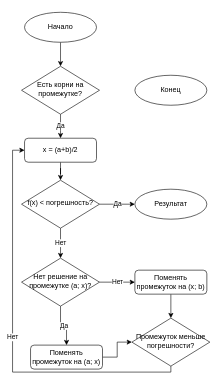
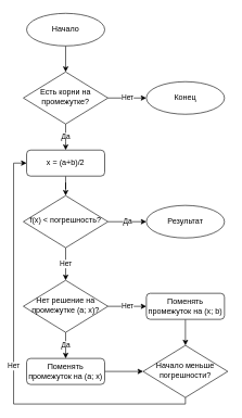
  <mxCell id="0" />
  <mxCell id="1" parent="0" />
+ <mxCell id="2" value="Нет" style="edgeStyle=orthogonalEdgeStyle;rounded=0;orthogonalLoop=1;jettySize=auto;html=1;entryX=0;entryY=0.5;entryDx=0;entryDy=0;" edge="1" parent="1" source="4" target="9"><mxGeometry relative="1" as="geometry" /></mxCell>
  <mxCell id="3" value="Да" style="edgeStyle=orthogonalEdgeStyle;rounded=0;orthogonalLoop=1;jettySize=auto;html=1;entryX=0.5;entryY=0;entryDx=0;entryDy=0;" edge="1" parent="1" source="4" target="8"><mxGeometry relative="1" as="geometry" /></mxCell>
  <mxCell id="4" value="Есть корни на промежутке?" style="rhombus;whiteSpace=wrap;html=1;shadow=0;fontFamily=Helvetica;fontSize=12;align=center;strokeWidth=1;spacing=6;spacingTop=-4;" parent="1" vertex="1"><mxGeometry x="35" y="110" width="130" height="80" as="geometry" /></mxCell>
  <mxCell id="5" style="edgeStyle=orthogonalEdgeStyle;rounded=0;orthogonalLoop=1;jettySize=auto;html=1;" edge="1" parent="1" source="6" target="4"><mxGeometry relative="1" as="geometry" /></mxCell>
  <mxCell id="6" value="Начало" style="ellipse;whiteSpace=wrap;html=1;" vertex="1" parent="1"><mxGeometry x="40" y="20" width="120" height="50" as="geometry" /></mxCell>
  <mxCell id="7" style="edgeStyle=orthogonalEdgeStyle;rounded=0;orthogonalLoop=1;jettySize=auto;html=1;entryX=0.5;entryY=0;entryDx=0;entryDy=0;" edge="1" parent="1" source="8" target="12"><mxGeometry relative="1" as="geometry" /></mxCell>
  <mxCell id="8" value="x = (a+b)/2" style="rounded=1;whiteSpace=wrap;html=1;fontSize=12;glass=0;strokeWidth=1;shadow=0;" vertex="1" parent="1"><mxGeometry x="40" y="230" width="120" height="40" as="geometry" /></mxCell>
  <mxCell id="9" value="Конец" style="ellipse;whiteSpace=wrap;html=1;" vertex="1" parent="1"><mxGeometry x="224" y="125" width="120" height="50" as="geometry" /></mxCell>
  <mxCell id="10" value="Да" style="edgeStyle=orthogonalEdgeStyle;rounded=0;orthogonalLoop=1;jettySize=auto;html=1;entryX=0;entryY=0.5;entryDx=0;entryDy=0;" edge="1" parent="1" source="12" target="13"><mxGeometry relative="1" as="geometry" /></mxCell>
  <mxCell id="11" value="Нет" style="edgeStyle=orthogonalEdgeStyle;rounded=0;orthogonalLoop=1;jettySize=auto;html=1;entryX=0.5;entryY=0;entryDx=0;entryDy=0;" edge="1" parent="1" source="12" target="16"><mxGeometry relative="1" as="geometry" /></mxCell>
  <mxCell id="12" value="f(x) &amp;lt; погрешность?" style="rhombus;whiteSpace=wrap;html=1;shadow=0;fontFamily=Helvetica;fontSize=12;align=center;strokeWidth=1;spacing=6;spacingTop=-4;" vertex="1" parent="1"><mxGeometry x="35" y="300" width="130" height="80" as="geometry" /></mxCell>
  <mxCell id="13" value="Результат" style="ellipse;whiteSpace=wrap;html=1;" vertex="1" parent="1"><mxGeometry x="224" y="315" width="120" height="50" as="geometry" /></mxCell>
  <mxCell id="14" value="Нет" style="edgeStyle=orthogonalEdgeStyle;rounded=0;orthogonalLoop=1;jettySize=auto;html=1;" edge="1" parent="1" source="16" target="20"><mxGeometry relative="1" as="geometry" /></mxCell>
  <mxCell id="15" value="Да" style="edgeStyle=orthogonalEdgeStyle;rounded=0;orthogonalLoop=1;jettySize=auto;html=1;entryX=0.5;entryY=0;entryDx=0;entryDy=0;" edge="1" parent="1" source="16" target="18"><mxGeometry relative="1" as="geometry" /></mxCell>
  <mxCell id="16" value="Нет решение на промежутке (a; x)?" style="rhombus;whiteSpace=wrap;html=1;shadow=0;fontFamily=Helvetica;fontSize=12;align=center;strokeWidth=1;spacing=6;spacingTop=-4;" vertex="1" parent="1"><mxGeometry x="35" y="430" width="130" height="80" as="geometry" /></mxCell>
  <mxCell id="17" style="edgeStyle=orthogonalEdgeStyle;rounded=0;orthogonalLoop=1;jettySize=auto;html=1;entryX=0;entryY=0.5;entryDx=0;entryDy=0;" edge="1" parent="1" source="18" target="22"><mxGeometry relative="1" as="geometry" /></mxCell>
- <mxCell id="18" value="Поменять промежуток на (a; x)" style="rounded=1;whiteSpace=wrap;html=1;fontSize=12;glass=0;strokeWidth=1;shadow=0;" vertex="1" parent="1"><mxGeometry x="50" y="575" width="120" height="40" as="geometry" /></mxCell>
+ <mxCell id="18" value="Поменять промежуток на (a; x)" style="rounded=1;whiteSpace=wrap;html=1;fontSize=12;glass=0;strokeWidth=1;shadow=0;" vertex="1" parent="1"><mxGeometry x="40" y="550" width="120" height="40" as="geometry" /></mxCell>
  <mxCell id="19" style="edgeStyle=orthogonalEdgeStyle;rounded=0;orthogonalLoop=1;jettySize=auto;html=1;entryX=0.5;entryY=0;entryDx=0;entryDy=0;" edge="1" parent="1" source="20" target="22"><mxGeometry relative="1" as="geometry" /></mxCell>
  <mxCell id="20" value="Поменять промежуток на (x; b)" style="rounded=1;whiteSpace=wrap;html=1;fontSize=12;glass=0;strokeWidth=1;shadow=0;" vertex="1" parent="1"><mxGeometry x="224" y="450" width="120" height="40" as="geometry" /></mxCell>
  <mxCell id="21" value="Нет" style="edgeStyle=orthogonalEdgeStyle;rounded=0;orthogonalLoop=1;jettySize=auto;html=1;entryX=0;entryY=0.5;entryDx=0;entryDy=0;" edge="1" parent="1" source="22" target="8"><mxGeometry relative="1" as="geometry"><Array as="points"><mxPoint x="284" y="620" /><mxPoint x="20" y="620" /><mxPoint x="20" y="250" /></Array></mxGeometry></mxCell>
- <mxCell id="22" value="Промежуток меньше погрешности?" style="rhombus;whiteSpace=wrap;html=1;shadow=0;fontFamily=Helvetica;fontSize=12;align=center;strokeWidth=1;spacing=6;spacingTop=-4;" vertex="1" parent="1"><mxGeometry x="219" y="530" width="130" height="80" as="geometry" /></mxCell>
+ <mxCell id="22" value="Начало меньше погрешности?" style="rhombus;whiteSpace=wrap;html=1;shadow=0;fontFamily=Helvetica;fontSize=12;align=center;strokeWidth=1;spacing=6;spacingTop=-4;" vertex="1" parent="1"><mxGeometry x="219" y="530" width="130" height="80" as="geometry" /></mxCell>
